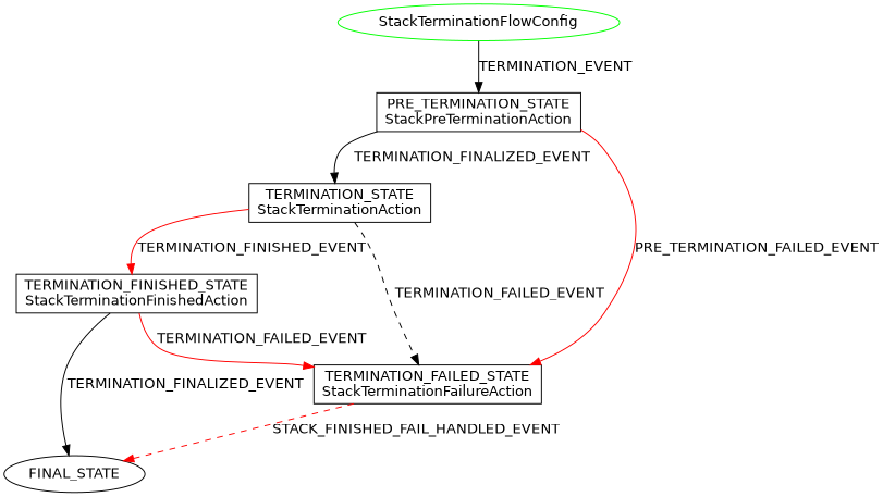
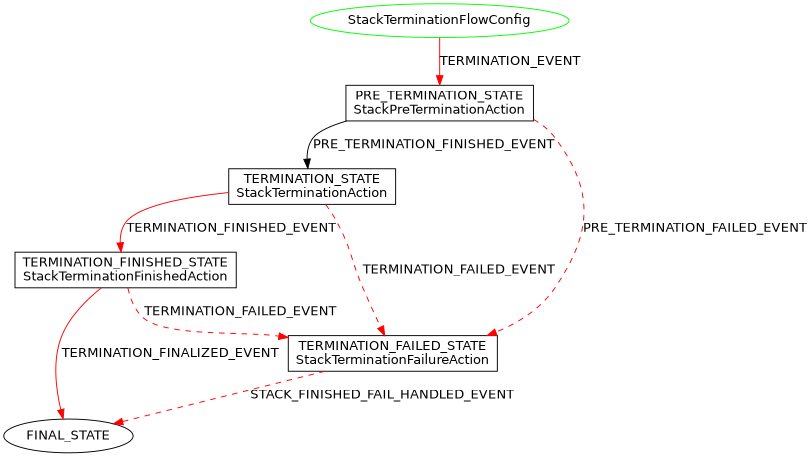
  digraph {
    fontname="DejaVu Sans"
    node [color=black fontname="DejaVu Sans" shape=rect]
    edge [color=red fontname="DejaVu Sans" style=solid]
    n1 [color=green label=StackTerminationFlowConfig shape=ellipse]
    n2 [label="PRE_TERMINATION_STATE\nStackPreTerminationAction"]
    n3 [label="TERMINATION_STATE\nStackTerminationAction"]
    n4 [label="TERMINATION_FAILED_STATE\nStackTerminationFailureAction"]
    n5 [label="TERMINATION_FINISHED_STATE\nStackTerminationFinishedAction"]
    FINAL_STATE [color="" shape=""]
-   n1 -> n2 [color=black label=TERMINATION_EVENT]
-   n2 -> n3 [color=black label=TERMINATION_FINALIZED_EVENT]
-   n2 -> n4 [label=PRE_TERMINATION_FAILED_EVENT]
-   n3 -> n4 [color=black label=TERMINATION_FAILED_EVENT style=dashed]
+   n1 -> n2 [label=TERMINATION_EVENT]
+   n2 -> n3 [color=black label=PRE_TERMINATION_FINISHED_EVENT]
+   n2 -> n4 [label=PRE_TERMINATION_FAILED_EVENT style=dashed]
+   n3 -> n4 [label=TERMINATION_FAILED_EVENT style=dashed]
    n3 -> n5 [label=TERMINATION_FINISHED_EVENT]
    n4 -> FINAL_STATE [label=STACK_FINISHED_FAIL_HANDLED_EVENT style=dashed]
-   n5 -> n4 [label=TERMINATION_FAILED_EVENT]
-   n5 -> FINAL_STATE [color=black label=TERMINATION_FINALIZED_EVENT]
+   n5 -> n4 [label=TERMINATION_FAILED_EVENT style=dashed]
+   n5 -> FINAL_STATE [label=TERMINATION_FINALIZED_EVENT]
  }
